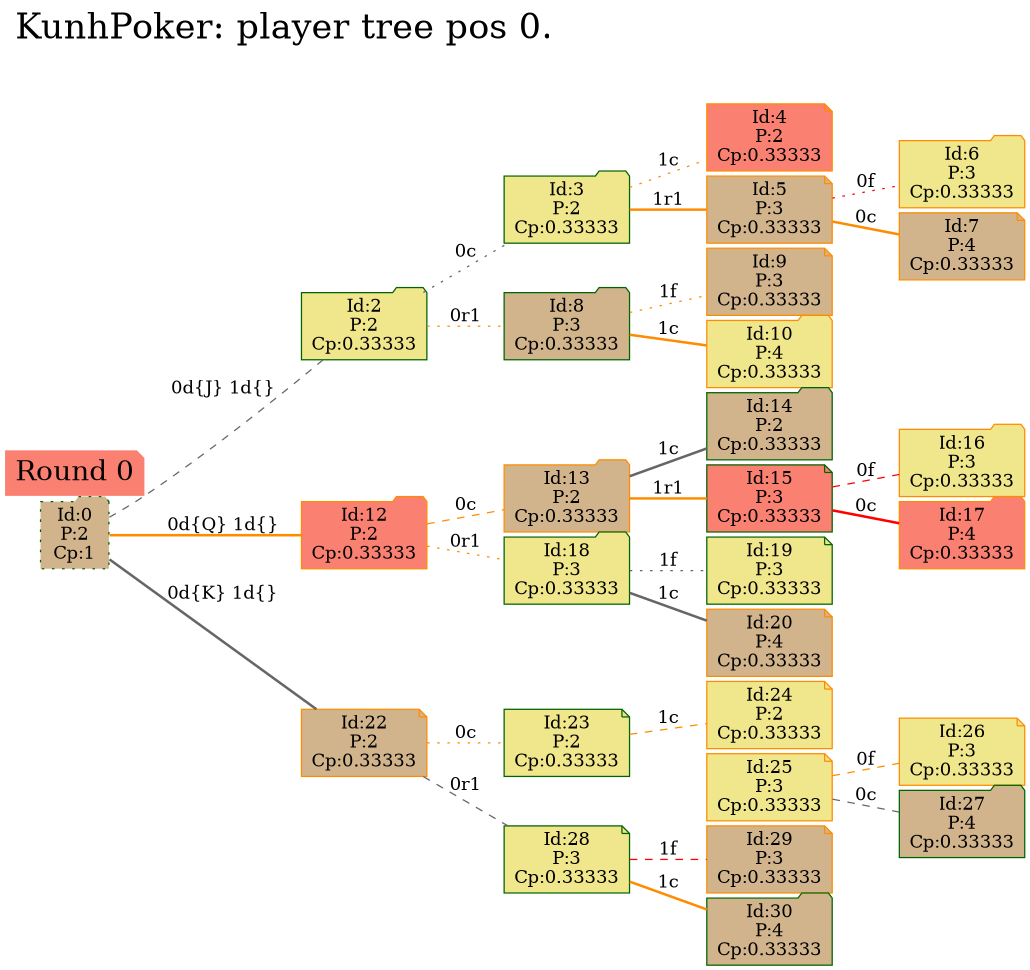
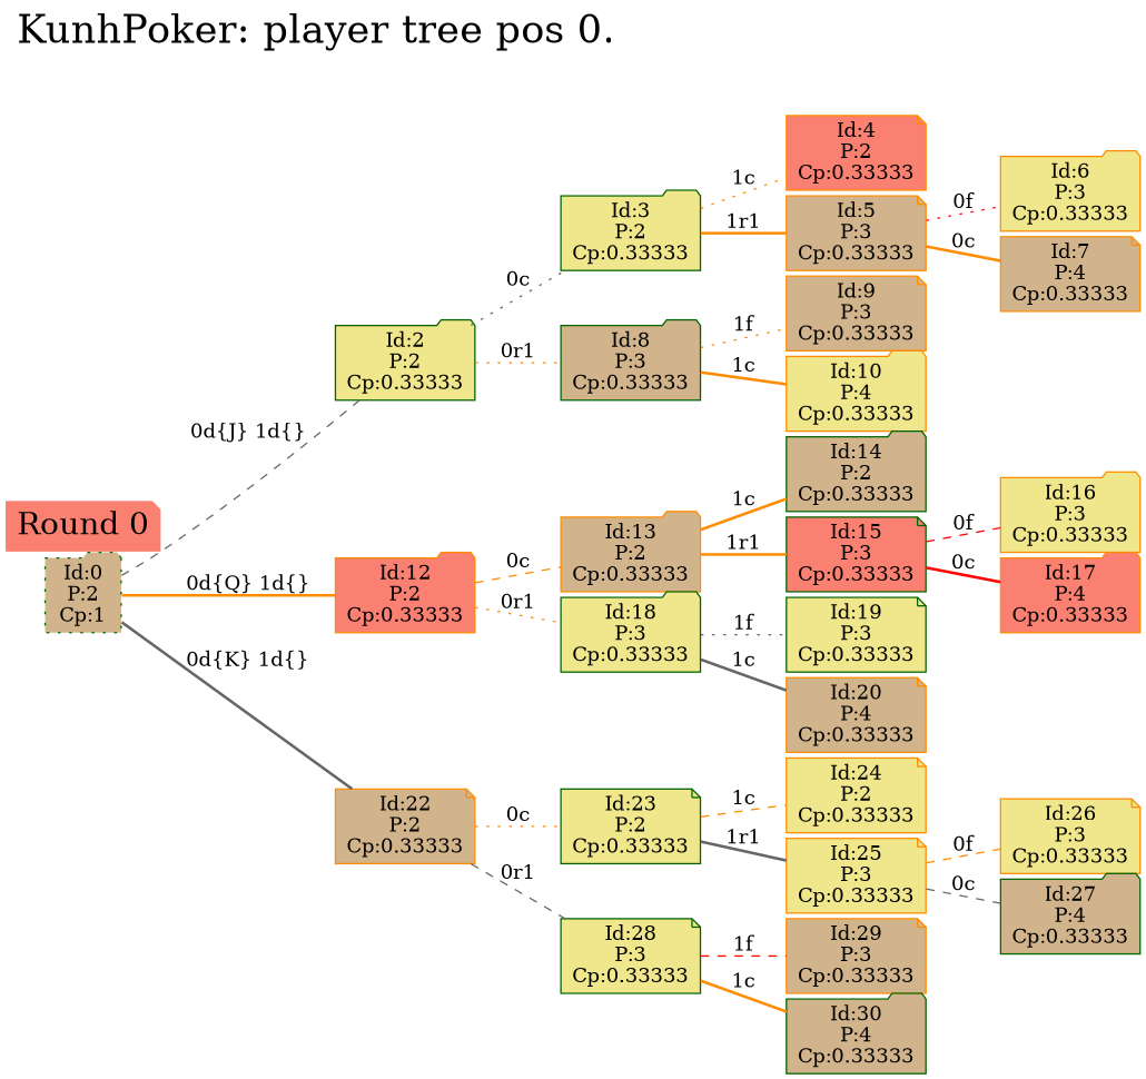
  digraph {
    fontsize=28
    label="KunhPoker: player tree pos 0."
    labeljust=l
    labelloc=t
    nodesep=0.05
    rankdir=LR
    node [color=darkorange fillcolor=tan shape=note style=filled]
    edge [arrowhead=none color=darkorange style=bold]
    n1 [color=darkgreen label="Id:0\nP:2\nCp:1" shape=folder style="filled, dotted"]
    n2 [fillcolor=salmon fontsize=22 label="Round 0" peripheries=0 style="bold,filled"]
    n3 [color=darkgreen fillcolor=khaki label="Id:2\nP:2\nCp:0.33333" shape=folder]
    n4 [fillcolor=salmon label="Id:12\nP:2\nCp:0.33333" shape=folder]
    n5 [label="Id:22\nP:2\nCp:0.33333"]
    n6 [fillcolor=salmon label="Id:4\nP:2\nCp:0.33333"]
    n7 [color=darkgreen fillcolor=khaki label="Id:3\nP:2\nCp:0.33333" shape=folder]
    n8 [label="Id:5\nP:3\nCp:0.33333"]
    n9 [fillcolor=khaki label="Id:6\nP:3\nCp:0.33333" shape=folder]
    n10 [label="Id:7\nP:4\nCp:0.33333"]
    n11 [color=darkgreen label="Id:8\nP:3\nCp:0.33333" shape=folder]
    n12 [label="Id:9\nP:3\nCp:0.33333"]
    n13 [fillcolor=khaki label="Id:10\nP:4\nCp:0.33333" shape=folder]
    n14 [label="Id:13\nP:2\nCp:0.33333" shape=folder]
    n15 [color=darkgreen fillcolor=khaki label="Id:18\nP:3\nCp:0.33333" shape=folder]
    n16 [color=darkgreen fillcolor=khaki label="Id:23\nP:2\nCp:0.33333"]
    n17 [color=darkgreen fillcolor=khaki label="Id:28\nP:3\nCp:0.33333"]
    n18 [color=darkgreen label="Id:14\nP:2\nCp:0.33333" shape=folder]
    n19 [color=darkgreen fillcolor=salmon label="Id:15\nP:3\nCp:0.33333"]
    n20 [fillcolor=khaki label="Id:16\nP:3\nCp:0.33333" shape=folder]
    n21 [fillcolor=salmon label="Id:17\nP:4\nCp:0.33333" shape=folder]
    n22 [color=darkgreen fillcolor=khaki label="Id:19\nP:3\nCp:0.33333"]
    n23 [label="Id:20\nP:4\nCp:0.33333"]
    n24 [fillcolor=khaki label="Id:24\nP:2\nCp:0.33333"]
    n25 [fillcolor=khaki label="Id:25\nP:3\nCp:0.33333"]
    n26 [fillcolor=khaki label="Id:26\nP:3\nCp:0.33333"]
    n27 [color=darkgreen label="Id:27\nP:4\nCp:0.33333" shape=folder]
    n28 [label="Id:29\nP:3\nCp:0.33333"]
    n29 [color=darkgreen label="Id:30\nP:4\nCp:0.33333" shape=folder]
    subgraph sub_1 {
      rank=same
      n1
      n2
    }
    n1 -> n3 [color=gray40 label="0d{J} 1d{}" style=dashed]
    n1 -> n4 [label="0d{Q} 1d{}"]
    n1 -> n5 [color=gray40 label="0d{K} 1d{}"]
    n3 -> n7 [color=gray40 label="0c" style=dotted]
    n3 -> n11 [label="0r1" style=dotted]
    n4 -> n14 [label="0c" style=dashed]
    n4 -> n15 [label="0r1" style=dotted]
    n5 -> n16 [label="0c" style=dotted]
    n5 -> n17 [color=gray40 label="0r1" style=dashed]
    n7 -> n6 [label="1c" style=dotted]
    n7 -> n8 [label="1r1"]
    n8 -> n9 [color=red label="0f" style=dotted]
    n8 -> n10 [label="0c"]
    n11 -> n12 [label="1f" style=dotted]
    n11 -> n13 [label="1c"]
-   n14 -> n18 [color=gray40 label="1c"]
+   n14 -> n18 [label="1c"]
    n14 -> n19 [label="1r1"]
    n15 -> n22 [color=gray40 label="1f" style=dotted]
    n15 -> n23 [color=gray40 label="1c"]
    n16 -> n24 [label="1c" style=dashed]
+   n16 -> n25 [color=gray40 label="1r1"]
    n17 -> n28 [color=red label="1f" style=dashed]
    n17 -> n29 [label="1c"]
    n19 -> n20 [color=red label="0f" style=dashed]
    n19 -> n21 [color=red label="0c"]
    n25 -> n26 [label="0f" style=dashed]
    n25 -> n27 [color=gray40 label="0c" style=dashed]
  }
